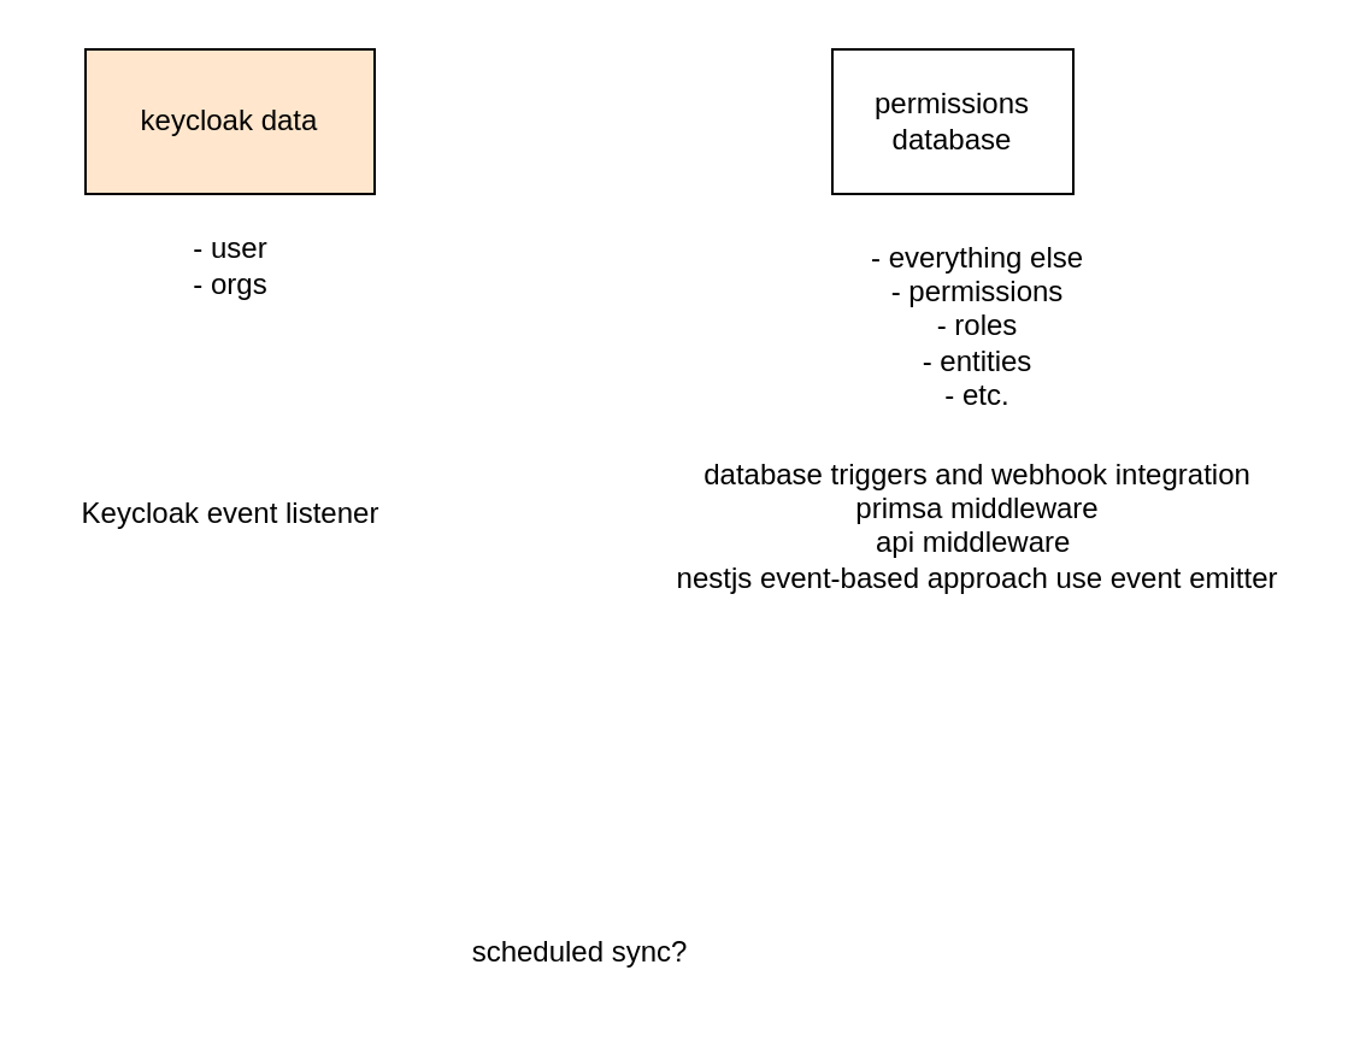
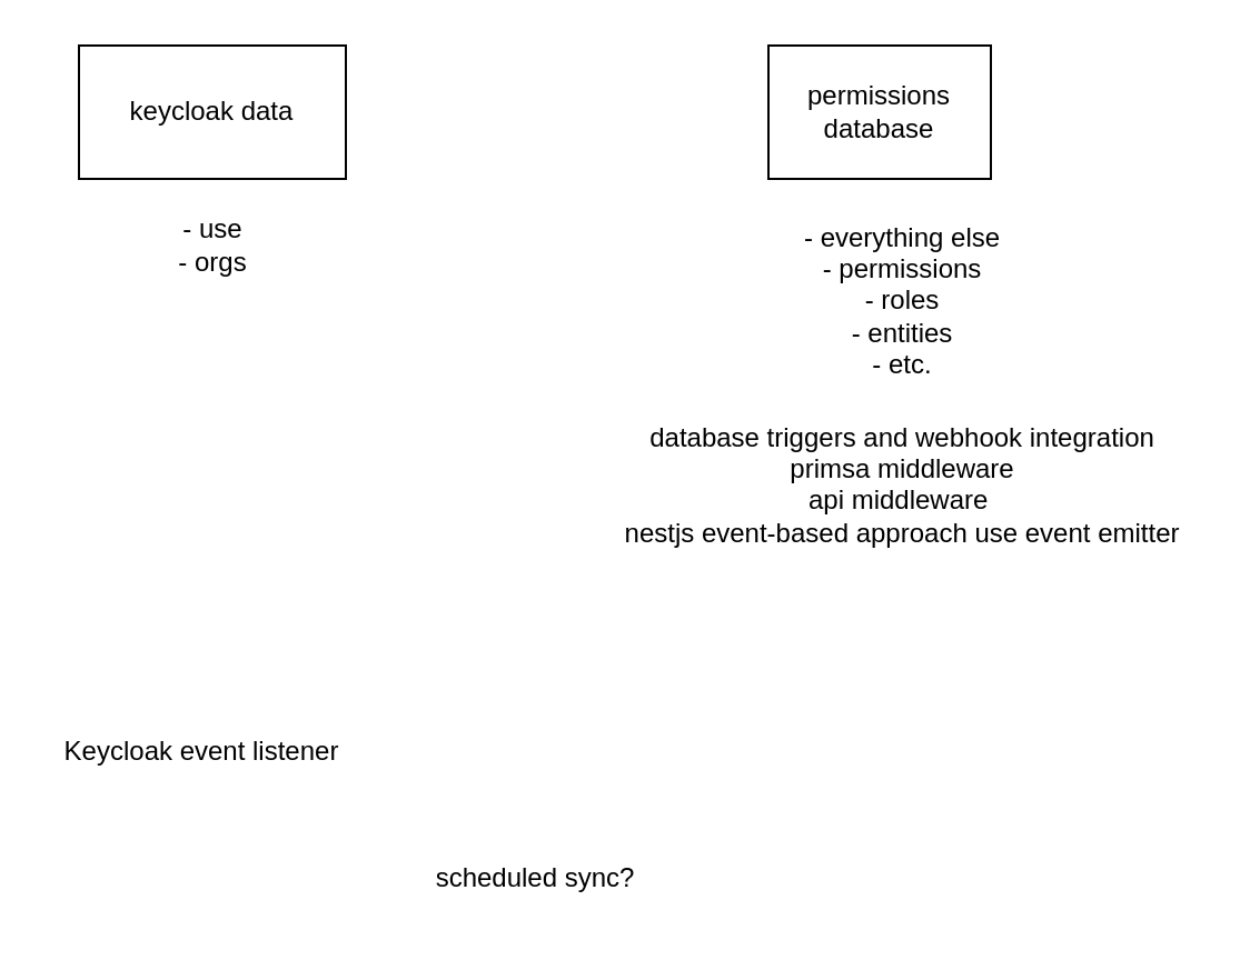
  <mxCell id="0" />
  <mxCell id="1" parent="0" />
- <mxCell id="2" value="keycloak data" style="rounded=0;whiteSpace=wrap;html=1;fillColor=#ffe6cc;" vertex="1" parent="1"><mxGeometry x="35" y="20" width="120" height="60" as="geometry" /></mxCell>
- <mxCell id="3" value="- user&lt;div&gt;- orgs&lt;/div&gt;" style="text;html=1;align=center;verticalAlign=middle;resizable=0;points=[];autosize=1;strokeColor=none;fillColor=none;" vertex="1" parent="1"><mxGeometry x="70" y="90" width="50" height="40" as="geometry" /></mxCell>
+ <mxCell id="2" value="keycloak data" style="rounded=0;whiteSpace=wrap;html=1;" vertex="1" parent="1"><mxGeometry x="35" y="20" width="120" height="60" as="geometry" /></mxCell>
+ <mxCell id="3" value="- use&lt;div&gt;- orgs&lt;/div&gt;" style="text;html=1;align=center;verticalAlign=middle;resizable=0;points=[];autosize=1;strokeColor=none;fillColor=none;" vertex="1" parent="1"><mxGeometry x="70" y="90" width="50" height="40" as="geometry" /></mxCell>
  <mxCell id="4" value="permissions database" style="rounded=0;whiteSpace=wrap;html=1;" vertex="1" parent="1"><mxGeometry x="345" y="20" width="100" height="60" as="geometry" /></mxCell>
  <mxCell id="5" value="- everything else&lt;div&gt;- permissions&lt;/div&gt;&lt;div&gt;- roles&lt;/div&gt;&lt;div&gt;- entities&lt;/div&gt;&lt;div&gt;- etc.&lt;/div&gt;" style="text;html=1;align=center;verticalAlign=middle;resizable=0;points=[];autosize=1;strokeColor=none;fillColor=none;" vertex="1" parent="1"><mxGeometry x="350" y="90" width="110" height="90" as="geometry" /></mxCell>
- <mxCell id="6" value="Keycloak event listener&lt;div&gt;&lt;br&gt;&lt;/div&gt;" style="text;html=1;align=center;verticalAlign=middle;resizable=0;points=[];autosize=1;strokeColor=none;fillColor=none;" vertex="1" parent="1"><mxGeometry x="20" y="200" width="150" height="40" as="geometry" /></mxCell>
+ <mxCell id="6" value="Keycloak event listener&lt;div&gt;&lt;br&gt;&lt;/div&gt;" style="text;html=1;align=center;verticalAlign=middle;resizable=0;points=[];autosize=1;strokeColor=none;fillColor=none;" vertex="1" parent="1"><mxGeometry x="15" y="325" width="150" height="40" as="geometry" /></mxCell>
  <mxCell id="7" value="database triggers and webhook integration&lt;div&gt;primsa middleware&lt;/div&gt;&lt;div&gt;&lt;div&gt;api middleware&amp;nbsp;&lt;/div&gt;&lt;div&gt;nestjs event-based approach use event emitter&lt;/div&gt;&lt;div&gt;&lt;div&gt;&lt;br&gt;&lt;/div&gt;&lt;/div&gt;&lt;/div&gt;" style="text;html=1;align=center;verticalAlign=middle;resizable=0;points=[];autosize=1;strokeColor=none;fillColor=none;" vertex="1" parent="1"><mxGeometry x="270" y="180" width="270" height="90" as="geometry" /></mxCell>
  <mxCell id="8" value="scheduled sync?" style="text;html=1;align=center;verticalAlign=middle;resizable=0;points=[];autosize=1;strokeColor=none;fillColor=none;" vertex="1" parent="1"><mxGeometry x="185" y="380" width="110" height="30" as="geometry" /></mxCell>
